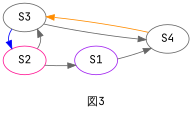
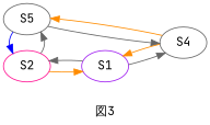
  digraph {
    fontname="JetBrains Mono"
    label="図3"
    rankdir=LR
    node [color=gray40 fontname="JetBrains Mono"]
    edge [color=gray40 fontname="JetBrains Mono"]
    S2 [color=deeppink]
-   S3
+   S3 [label=S5]
    S1 [color=purple]
    S4
    subgraph sub_1 {
      rank=same
      S2
      S3
    }
    S2 -> S3
-   S2 -> S1
+   S2 -> S1 [color=darkorange]
    S3 -> S2 [color=blue]
    S3 -> S4
+   S1 -> S2
    S1 -> S4
    S4 -> S3 [color=darkorange]
+   S4 -> S1 [color=darkorange]
  }
